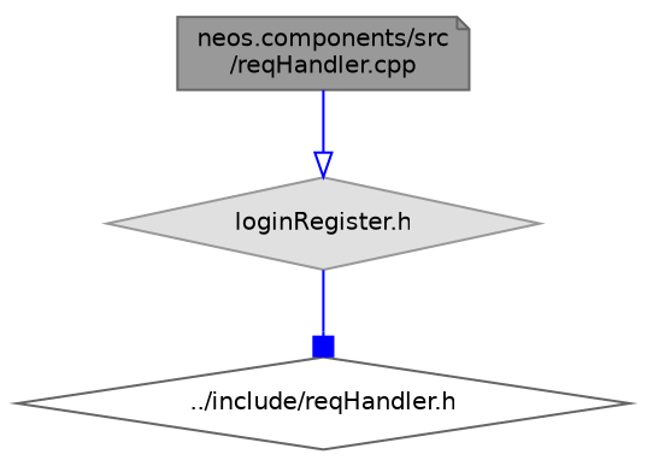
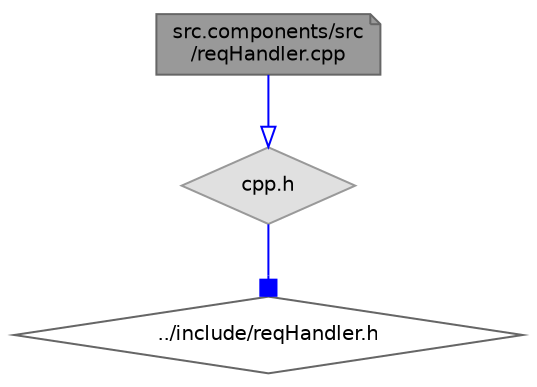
  digraph {
    node [fontname=Helvetica fontsize=10 shape=diamond style=filled]
    edge [color=blue fontname=Helvetica fontsize=10 labelfontname=Helvetica labelfontsize=10 style=solid]
-   n1 [color=gray40 fillcolor=grey60 fontcolor=black height=0.2 label="neos.components/src\l/reqHandler.cpp" shape=note width=0.4]
-   n2 [color=grey60 fillcolor="#E0E0E0" height=0.2 label="loginRegister.h" width=0.4]
+   n1 [color=gray40 fillcolor=grey60 fontcolor=black height=0.2 label="src.components/src\l/reqHandler.cpp" shape=note width=0.4]
+   n2 [color=grey60 fillcolor="#E0E0E0" height=0.2 label="cpp.h" width=0.4]
    n3 [color=grey40 fillcolor=white height=0.2 label="../include/reqHandler.h" width=0.4]
    n1 -> n2 [arrowhead=onormal]
    n2 -> n3 [arrowhead=box]
  }
